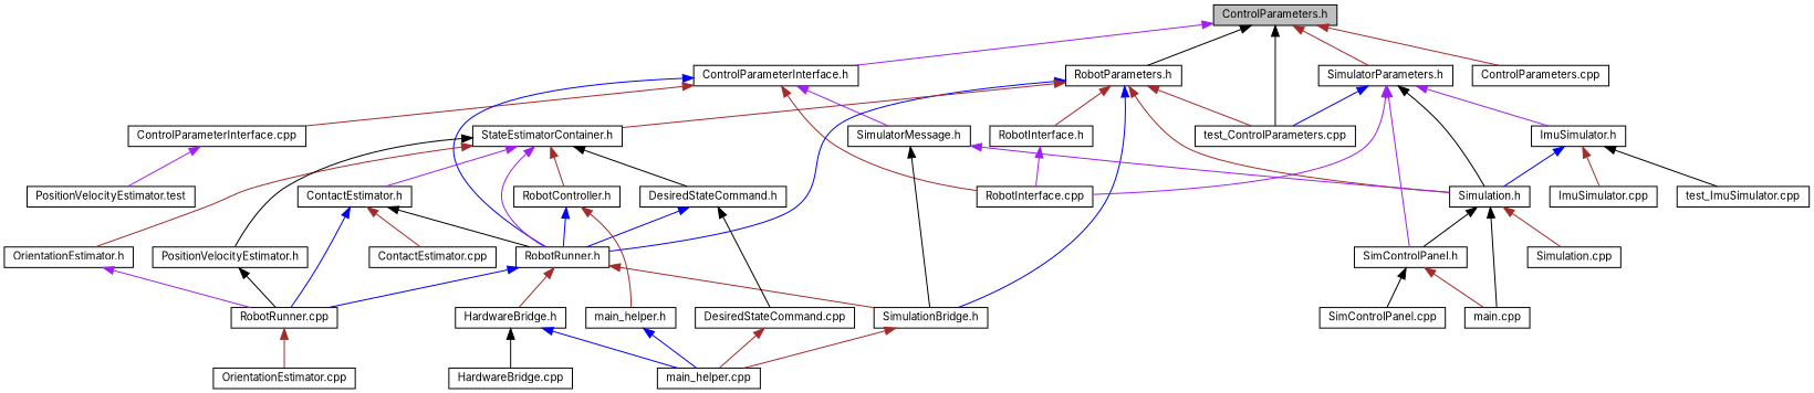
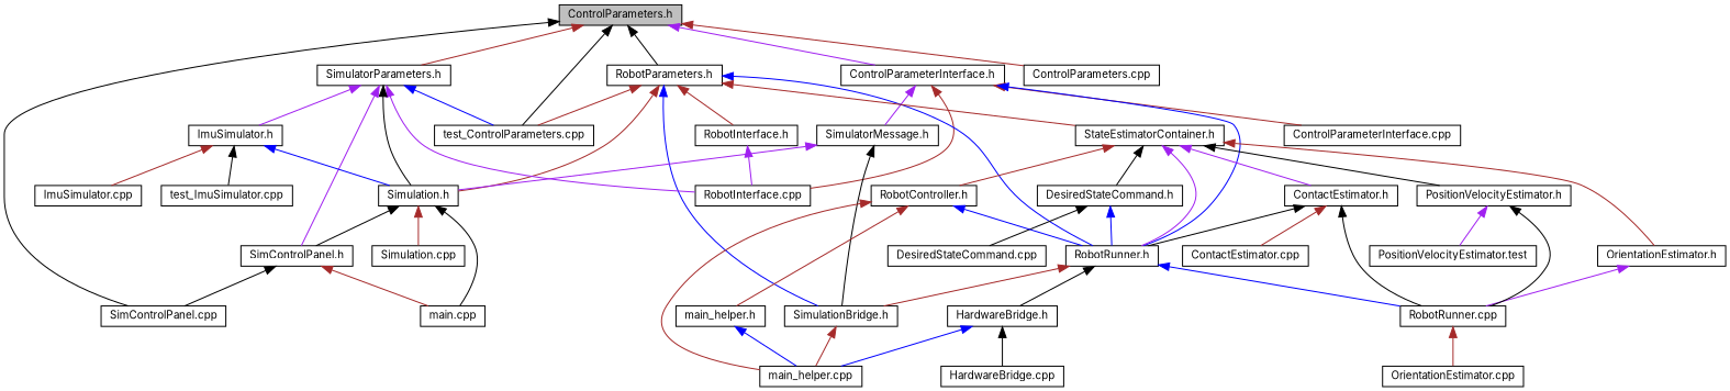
  digraph {
    fontname=Inter
    node [color=black fillcolor=white fontname=Inter fontsize=10 shape=record style=filled]
    edge [color=brown dir=back fontname=Inter fontsize=10 labelfontname=FreeSans labelfontsize=10 style=solid]
    n1 [fillcolor=grey75 fontcolor=black height=0.2 label="ControlParameters.h" width=0.4]
    n2 [height=0.2 label="ControlParameterInterface.h" width=0.4]
    n3 [height=0.2 label="SimControlPanel.cpp" width=0.4]
    n4 [height=0.2 label="RobotParameters.h" width=0.4]
    n5 [height=0.2 label="test_ControlParameters.cpp" width=0.4]
    n6 [height=0.2 label="SimulatorParameters.h" width=0.4]
    n7 [height=0.2 label="ControlParameters.cpp" width=0.4]
    n8 [height=0.2 label="SimulatorMessage.h" width=0.4]
    n9 [height=0.2 label="ControlParameterInterface.cpp" width=0.4]
    n10 [height=0.2 label="RobotRunner.h" width=0.4]
    n11 [height=0.2 label="RobotInterface.cpp" width=0.4]
    n12 [height=0.2 label="Simulation.h" width=0.4]
    n13 [height=0.2 label="SimulationBridge.h" width=0.4]
    n14 [height=0.2 label="StateEstimatorContainer.h" width=0.4]
    n15 [height=0.2 label="RobotInterface.h" width=0.4]
    n16 [height=0.2 label="SimControlPanel.h" width=0.4]
    n17 [height=0.2 label="ImuSimulator.h" width=0.4]
    n18 [height=0.2 label="main.cpp" width=0.4]
    n19 [height=0.2 label="Simulation.cpp" width=0.4]
    n20 [height=0.2 label="HardwareBridge.h" width=0.4]
    n21 [height=0.2 label="RobotRunner.cpp" width=0.4]
    n22 [height=0.2 label="main_helper.cpp" width=0.4]
    n23 [height=0.2 label="HardwareBridge.cpp" width=0.4]
    n24 [height=0.2 label="OrientationEstimator.cpp" width=0.4]
    n25 [height=0.2 label="ContactEstimator.h" width=0.4]
    n26 [height=0.2 label="DesiredStateCommand.h" width=0.4]
    n27 [height=0.2 label="OrientationEstimator.h" width=0.4]
    n28 [height=0.2 label="PositionVelocityEstimator.h" width=0.4]
    n29 [height=0.2 label="RobotController.h" width=0.4]
    n30 [height=0.2 label="ContactEstimator.cpp" width=0.4]
    n31 [height=0.2 label="DesiredStateCommand.cpp" width=0.4]
    n32 [height=0.2 label="PositionVelocityEstimator.test" width=0.4]
    n33 [height=0.2 label="main_helper.h" width=0.4]
    n34 [height=0.2 label="ImuSimulator.cpp" width=0.4]
    n35 [height=0.2 label="test_ImuSimulator.cpp" width=0.4]
    n1 -> n2 [color=purple]
+   n1 -> n3 [color=black]
    n1 -> n4 [color=black]
    n1 -> n5 [color=black]
    n1 -> n6
    n1 -> n7
    n2 -> n8 [color=purple]
    n2 -> n9
    n2 -> n10 [color=blue]
    n2 -> n11
    n4 -> n5
    n4 -> n10 [color=blue]
    n4 -> n12
    n4 -> n13 [color=blue]
    n4 -> n14
    n4 -> n15
    n6 -> n5 [color=blue]
    n6 -> n11 [color=purple]
    n6 -> n12 [color=black]
    n6 -> n16 [color=purple]
    n6 -> n17 [color=purple]
    n8 -> n12 [color=purple]
    n8 -> n13 [color=black]
    n10 -> n13
-   n10 -> n20
+   n10 -> n20 [color=black]
    n10 -> n21 [color=blue]
    n12 -> n16 [color=black]
    n12 -> n18 [color=black]
    n12 -> n19
    n13 -> n22
    n14 -> n10 [color=purple]
    n14 -> n25 [color=purple]
    n14 -> n26 [color=black]
    n14 -> n27
    n14 -> n28 [color=black]
    n14 -> n29
    n15 -> n11 [color=purple]
    n16 -> n3 [color=black]
    n16 -> n18
    n17 -> n12 [color=blue]
    n17 -> n34
    n17 -> n35 [color=black]
    n20 -> n22 [color=blue]
    n20 -> n23 [color=black]
    n21 -> n24
    n25 -> n10 [color=black]
-   n25 -> n21 [color=blue]
+   n25 -> n21 [color=black]
    n25 -> n30
    n26 -> n10 [color=blue]
    n26 -> n31 [color=black]
    n27 -> n21 [color=purple]
    n28 -> n21 [color=black]
-   n9 -> n32 [color=purple]
+   n28 -> n32 [color=purple]
    n29 -> n10 [color=blue]
-   n31 -> n22
+   n29 -> n22
    n29 -> n33
    n33 -> n22 [color=blue]
  }
